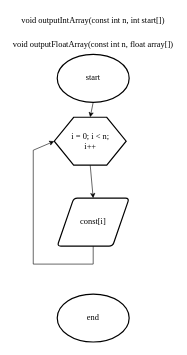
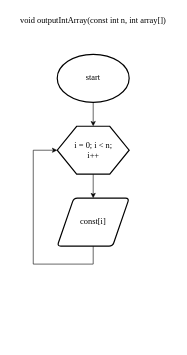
  <mxCell id="0" />
  <mxCell id="1" parent="0" />
  <mxCell id="2" value="start" style="strokeWidth=2;html=1;shape=mxgraph.flowchart.start_1;whiteSpace=wrap;fontFamily=Times New Roman;fontSize=14;" vertex="1" parent="1"><mxGeometry x="95" y="90" width="120" height="80" as="geometry" /></mxCell>
- <mxCell id="3" value="i = 0; i &amp;lt; n;&lt;div style=&quot;font-size: 14px;&quot;&gt;i++&lt;/div&gt;" style="verticalLabelPosition=middle;verticalAlign=middle;html=1;shape=hexagon;perimeter=hexagonPerimeter2;arcSize=6;size=0.27;strokeWidth=2;labelPosition=center;align=center;fontFamily=Times New Roman;fontSize=14;" vertex="1" parent="1"><mxGeometry x="90" y="195" width="120" height="80" as="geometry" /></mxCell>
+ <mxCell id="3" value="i = 0; i &amp;lt; n;&lt;div style=&quot;font-size: 14px;&quot;&gt;i++&lt;/div&gt;" style="verticalLabelPosition=middle;verticalAlign=middle;html=1;shape=hexagon;perimeter=hexagonPerimeter2;arcSize=6;size=0.27;strokeWidth=2;labelPosition=center;align=center;fontFamily=Times New Roman;fontSize=14;" vertex="1" parent="1"><mxGeometry x="95" y="210" width="120" height="80" as="geometry" /></mxCell>
  <mxCell id="4" value="const[i]" style="shape=parallelogram;html=1;strokeWidth=2;perimeter=parallelogramPerimeter;whiteSpace=wrap;rounded=1;arcSize=12;size=0.23;fontFamily=Times New Roman;fontSize=14;" vertex="1" parent="1"><mxGeometry x="95" y="330" width="120" height="80" as="geometry" /></mxCell>
- <mxCell id="5" value="end" style="strokeWidth=2;html=1;shape=mxgraph.flowchart.start_1;whiteSpace=wrap;fontFamily=Times New Roman;fontSize=14;" vertex="1" parent="1"><mxGeometry x="95" y="490" width="120" height="80" as="geometry" /></mxCell>
  <mxCell id="6" value="" style="endArrow=classic;html=1;rounded=0;exitX=0.5;exitY=1;exitDx=0;exitDy=0;exitPerimeter=0;entryX=0.5;entryY=0;entryDx=0;entryDy=0;fontFamily=Times New Roman;fontSize=14;" edge="1" parent="1" source="2" target="3"><mxGeometry width="50" height="50" relative="1" as="geometry"><mxPoint x="165" y="250" as="sourcePoint" /><mxPoint x="215" y="200" as="targetPoint" /></mxGeometry></mxCell>
  <mxCell id="7" value="" style="endArrow=classic;html=1;rounded=0;entryX=0.5;entryY=0;entryDx=0;entryDy=0;exitX=0.5;exitY=1;exitDx=0;exitDy=0;fontFamily=Times New Roman;fontSize=14;" edge="1" parent="1" source="3" target="4"><mxGeometry width="50" height="50" relative="1" as="geometry"><mxPoint x="205" y="300" as="sourcePoint" /><mxPoint x="165" y="220" as="targetPoint" /></mxGeometry></mxCell>
  <mxCell id="8" value="" style="endArrow=classic;html=1;rounded=0;entryX=0;entryY=0.5;entryDx=0;entryDy=0;exitX=0.5;exitY=1;exitDx=0;exitDy=0;fontFamily=Times New Roman;fontSize=14;" edge="1" parent="1" source="4" target="3"><mxGeometry width="50" height="50" relative="1" as="geometry"><mxPoint x="165" y="300" as="sourcePoint" /><mxPoint x="165" y="340" as="targetPoint" /><Array as="points"><mxPoint x="155" y="440" /><mxPoint x="55" y="440" /><mxPoint x="55" y="250" /></Array></mxGeometry></mxCell>
- <mxCell id="9" value="void outputFloatArray(const int n, float array[])" style="text;html=1;align=center;verticalAlign=middle;whiteSpace=wrap;rounded=0;fontFamily=Times New Roman;fontSize=14;" vertex="1" parent="1"><mxGeometry x="20" y="60" width="270" height="30" as="geometry" /></mxCell>
- <mxCell id="10" value="void outputIntArray(const int n, int start[])" style="text;html=1;align=center;verticalAlign=middle;whiteSpace=wrap;rounded=0;fontFamily=Times New Roman;fontSize=14;" vertex="1" parent="1"><mxGeometry x="30" y="20" width="250" height="30" as="geometry" /></mxCell>
+ <mxCell id="10" value="void outputIntArray(const int n, int array[])" style="text;html=1;align=center;verticalAlign=middle;whiteSpace=wrap;rounded=0;fontFamily=Times New Roman;fontSize=14;" vertex="1" parent="1"><mxGeometry x="30" y="20" width="250" height="30" as="geometry" /></mxCell>
